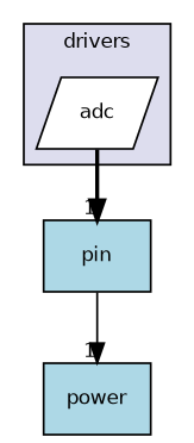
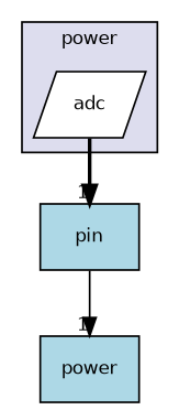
  digraph {
    compound=true
    node [fillcolor=lightblue fontname=Helvetica fontsize=10 shape=box style=filled]
    edge [headlabel=1 labeldistance=1.5 labelfontname=Helvetica labelfontsize=10]
    n1 [fillcolor=white label=adc pencolor=black shape=parallelogram]
    n2 [label=pin]
    n3 [label=power]
    subgraph cluster_1 {
      bgcolor="#ddddee"
      fontname=Helvetica
      fontsize=10
-     label=drivers
+     label=power
      pencolor=black
      n1
    }
    n1 -> n2 [style=bold]
    n2 -> n3 [style=solid]
  }
